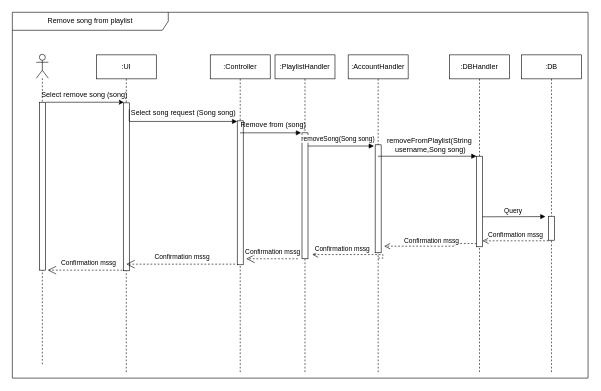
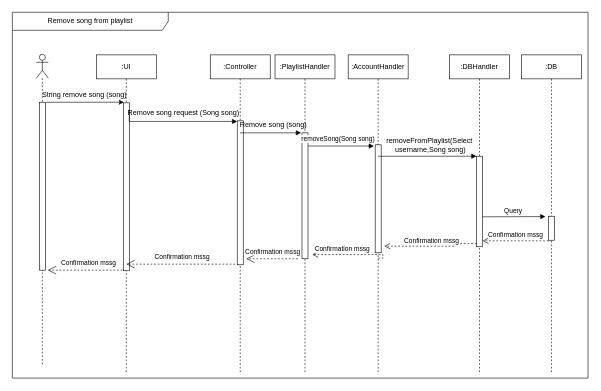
  <mxCell id="0" />
  <mxCell id="1" parent="0" />
  <mxCell id="2" value=":DBHandler" style="shape=umlLifeline;perimeter=lifelinePerimeter;whiteSpace=wrap;html=1;container=0;dropTarget=0;collapsible=0;recursiveResize=0;outlineConnect=0;portConstraint=eastwest;newEdgeStyle={&quot;edgeStyle&quot;:&quot;elbowEdgeStyle&quot;,&quot;elbow&quot;:&quot;vertical&quot;,&quot;curved&quot;:0,&quot;rounded&quot;:0};" parent="1" vertex="1"><mxGeometry x="749" y="91" width="100" height="529" as="geometry" /></mxCell>
  <mxCell id="3" value="Remove song from playlist" style="shape=umlFrame;whiteSpace=wrap;html=1;pointerEvents=0;width=260;height=30;" vertex="1" parent="1"><mxGeometry x="20" y="20" width="960" height="610" as="geometry" /></mxCell>
  <mxCell id="4" value=":PlaylistHandler" style="shape=umlLifeline;perimeter=lifelinePerimeter;whiteSpace=wrap;html=1;container=0;dropTarget=0;collapsible=0;recursiveResize=0;outlineConnect=0;portConstraint=eastwest;newEdgeStyle={&quot;edgeStyle&quot;:&quot;elbowEdgeStyle&quot;,&quot;elbow&quot;:&quot;vertical&quot;,&quot;curved&quot;:0,&quot;rounded&quot;:0};" vertex="1" parent="1"><mxGeometry x="458" y="91" width="100" height="529" as="geometry" /></mxCell>
  <mxCell id="5" value="" style="html=1;points=[];perimeter=orthogonalPerimeter;outlineConnect=0;targetShapes=umlLifeline;portConstraint=eastwest;newEdgeStyle={&quot;edgeStyle&quot;:&quot;elbowEdgeStyle&quot;,&quot;elbow&quot;:&quot;vertical&quot;,&quot;curved&quot;:0,&quot;rounded&quot;:0};" vertex="1" parent="4"><mxGeometry x="45" y="130" width="10" height="210" as="geometry" /></mxCell>
  <mxCell id="6" value=":AccountHandler" style="shape=umlLifeline;perimeter=lifelinePerimeter;whiteSpace=wrap;html=1;container=0;dropTarget=0;collapsible=0;recursiveResize=0;outlineConnect=0;portConstraint=eastwest;newEdgeStyle={&quot;edgeStyle&quot;:&quot;elbowEdgeStyle&quot;,&quot;elbow&quot;:&quot;vertical&quot;,&quot;curved&quot;:0,&quot;rounded&quot;:0};" vertex="1" parent="1"><mxGeometry x="580" y="91" width="100" height="529" as="geometry" /></mxCell>
  <mxCell id="7" value="" style="html=1;points=[];perimeter=orthogonalPerimeter;outlineConnect=0;targetShapes=umlLifeline;portConstraint=eastwest;newEdgeStyle={&quot;edgeStyle&quot;:&quot;elbowEdgeStyle&quot;,&quot;elbow&quot;:&quot;vertical&quot;,&quot;curved&quot;:0,&quot;rounded&quot;:0};" vertex="1" parent="6"><mxGeometry x="45" y="150" width="10" height="180" as="geometry" /></mxCell>
  <mxCell id="8" value="removeSong(Song song)" style="html=1;verticalAlign=bottom;endArrow=block;edgeStyle=elbowEdgeStyle;elbow=vertical;curved=0;rounded=0;" edge="1" parent="1"><mxGeometry x="-0.091" y="3" relative="1" as="geometry"><mxPoint x="513" y="243" as="sourcePoint" /><Array as="points"><mxPoint x="612" y="243" /><mxPoint x="572" y="233" /></Array><mxPoint x="623" y="243" as="targetPoint" /><mxPoint as="offset" /></mxGeometry></mxCell>
  <mxCell id="9" value="" style="shape=umlLifeline;perimeter=lifelinePerimeter;whiteSpace=wrap;html=1;container=1;dropTarget=0;collapsible=0;recursiveResize=0;outlineConnect=0;portConstraint=eastwest;newEdgeStyle={&quot;curved&quot;:0,&quot;rounded&quot;:0};participant=umlActor;" vertex="1" parent="1"><mxGeometry x="60" y="90" width="20" height="520" as="geometry" /></mxCell>
  <mxCell id="10" value="" style="html=1;points=[[0,0,0,0,5],[0,1,0,0,-5],[1,0,0,0,5],[1,1,0,0,-5]];perimeter=orthogonalPerimeter;outlineConnect=0;targetShapes=umlLifeline;portConstraint=eastwest;newEdgeStyle={&quot;curved&quot;:0,&quot;rounded&quot;:0};" vertex="1" parent="9"><mxGeometry x="5" y="80" width="10" height="280" as="geometry" /></mxCell>
  <mxCell id="11" value=":Controller" style="shape=umlLifeline;perimeter=lifelinePerimeter;whiteSpace=wrap;html=1;container=0;dropTarget=0;collapsible=0;recursiveResize=0;outlineConnect=0;portConstraint=eastwest;newEdgeStyle={&quot;edgeStyle&quot;:&quot;elbowEdgeStyle&quot;,&quot;elbow&quot;:&quot;vertical&quot;,&quot;curved&quot;:0,&quot;rounded&quot;:0};" vertex="1" parent="1"><mxGeometry x="350" y="91" width="100" height="529" as="geometry" /></mxCell>
  <mxCell id="12" value="" style="html=1;points=[];perimeter=orthogonalPerimeter;outlineConnect=0;targetShapes=umlLifeline;portConstraint=eastwest;newEdgeStyle={&quot;edgeStyle&quot;:&quot;elbowEdgeStyle&quot;,&quot;elbow&quot;:&quot;vertical&quot;,&quot;curved&quot;:0,&quot;rounded&quot;:0};" vertex="1" parent="11"><mxGeometry x="45" y="110" width="10" height="240" as="geometry" /></mxCell>
  <mxCell id="13" value="" style="html=1;verticalAlign=bottom;endArrow=block;edgeStyle=elbowEdgeStyle;elbow=vertical;curved=0;rounded=0;" edge="1" parent="1"><mxGeometry relative="1" as="geometry"><mxPoint x="399.667" y="221" as="sourcePoint" /><Array as="points"><mxPoint x="411.5" y="221" /><mxPoint x="611.5" y="211" /></Array><mxPoint x="501.5" y="221" as="targetPoint" /></mxGeometry></mxCell>
  <mxCell id="14" value="" style="endArrow=classic;html=1;rounded=0;" edge="1" parent="1"><mxGeometry width="50" height="50" relative="1" as="geometry"><mxPoint x="76" y="169.997" as="sourcePoint" /><mxPoint x="206" y="170" as="targetPoint" /></mxGeometry></mxCell>
- <mxCell id="15" value="Select remove song (song)" style="text;html=1;align=center;verticalAlign=middle;resizable=0;points=[];autosize=1;strokeColor=none;fillColor=none;" vertex="1" parent="1"><mxGeometry x="55" y="142" width="170" height="30" as="geometry" /></mxCell>
+ <mxCell id="15" value="String remove song (song)" style="text;html=1;align=center;verticalAlign=middle;resizable=0;points=[];autosize=1;strokeColor=none;fillColor=none;" vertex="1" parent="1"><mxGeometry x="55" y="142" width="170" height="30" as="geometry" /></mxCell>
  <mxCell id="16" value="" style="endArrow=classic;html=1;rounded=0;" edge="1" parent="1" source="24" target="2"><mxGeometry width="50" height="50" relative="1" as="geometry"><mxPoint x="474.997" y="352" as="sourcePoint" /><mxPoint x="615.33" y="352" as="targetPoint" /></mxGeometry></mxCell>
  <mxCell id="17" value=":DB" style="shape=umlLifeline;perimeter=lifelinePerimeter;whiteSpace=wrap;html=1;container=0;dropTarget=0;collapsible=0;recursiveResize=0;outlineConnect=0;portConstraint=eastwest;newEdgeStyle={&quot;edgeStyle&quot;:&quot;elbowEdgeStyle&quot;,&quot;elbow&quot;:&quot;vertical&quot;,&quot;curved&quot;:0,&quot;rounded&quot;:0};" vertex="1" parent="1"><mxGeometry x="869" y="91" width="100" height="529" as="geometry" /></mxCell>
  <mxCell id="18" value="Confirmation mssg" style="html=1;verticalAlign=bottom;endArrow=open;dashed=1;endSize=8;edgeStyle=elbowEdgeStyle;elbow=horizontal;curved=0;rounded=0;" edge="1" parent="17"><mxGeometry x="-0.006" relative="1" as="geometry"><mxPoint x="-65" y="310.08" as="targetPoint" /><Array as="points" /><mxPoint x="45" y="310.08" as="sourcePoint" /><mxPoint as="offset" /></mxGeometry></mxCell>
  <mxCell id="19" value="" style="html=1;points=[];perimeter=orthogonalPerimeter;outlineConnect=0;targetShapes=umlLifeline;portConstraint=eastwest;newEdgeStyle={&quot;edgeStyle&quot;:&quot;elbowEdgeStyle&quot;,&quot;elbow&quot;:&quot;vertical&quot;,&quot;curved&quot;:0,&quot;rounded&quot;:0};" vertex="1" parent="17"><mxGeometry x="45" y="269.08" width="10" height="40" as="geometry" /></mxCell>
  <mxCell id="20" value="Query" style="html=1;verticalAlign=bottom;endArrow=block;edgeStyle=elbowEdgeStyle;elbow=vertical;curved=0;rounded=0;exitX=0.6;exitY=0.669;exitDx=0;exitDy=0;exitPerimeter=0;" edge="1" parent="17" source="24"><mxGeometry relative="1" as="geometry"><mxPoint x="-60" y="270.08" as="sourcePoint" /><Array as="points"><mxPoint x="5" y="269.66" /><mxPoint x="-35" y="259.66" /></Array><mxPoint x="40" y="270.08" as="targetPoint" /><mxPoint as="offset" /></mxGeometry></mxCell>
  <mxCell id="21" value="Confirmation mssg" style="html=1;verticalAlign=bottom;endArrow=open;dashed=1;endSize=8;edgeStyle=elbowEdgeStyle;elbow=horizontal;curved=0;rounded=0;" edge="1" parent="1" source="24"><mxGeometry x="-0.006" relative="1" as="geometry"><mxPoint x="640" y="410" as="targetPoint" /><Array as="points"><mxPoint x="758" y="405.58" /></Array><mxPoint x="833" y="405.58" as="sourcePoint" /><mxPoint as="offset" /></mxGeometry></mxCell>
  <mxCell id="22" value="Confirmation mssg" style="endArrow=open;endSize=12;dashed=1;html=1;rounded=0;" edge="1" parent="1"><mxGeometry x="-0.027" y="-12" width="160" relative="1" as="geometry"><mxPoint x="496" y="431" as="sourcePoint" /><mxPoint x="410" y="431" as="targetPoint" /><mxPoint as="offset" /></mxGeometry></mxCell>
  <mxCell id="23" value="Confirmation mssg" style="endArrow=open;endSize=12;dashed=1;html=1;rounded=0;" edge="1" parent="1" source="25"><mxGeometry x="-0.027" y="-12" width="160" relative="1" as="geometry"><mxPoint x="160" y="450" as="sourcePoint" /><mxPoint x="79" y="450" as="targetPoint" /><mxPoint as="offset" /></mxGeometry></mxCell>
  <mxCell id="24" value="" style="html=1;points=[];perimeter=orthogonalPerimeter;outlineConnect=0;targetShapes=umlLifeline;portConstraint=eastwest;newEdgeStyle={&quot;edgeStyle&quot;:&quot;elbowEdgeStyle&quot;,&quot;elbow&quot;:&quot;vertical&quot;,&quot;curved&quot;:0,&quot;rounded&quot;:0};" parent="1" vertex="1"><mxGeometry x="794" y="260" width="10" height="151" as="geometry" /></mxCell>
  <mxCell id="25" value=":UI" style="shape=umlLifeline;perimeter=lifelinePerimeter;whiteSpace=wrap;html=1;container=0;dropTarget=0;collapsible=0;recursiveResize=0;outlineConnect=0;portConstraint=eastwest;newEdgeStyle={&quot;edgeStyle&quot;:&quot;elbowEdgeStyle&quot;,&quot;elbow&quot;:&quot;vertical&quot;,&quot;curved&quot;:0,&quot;rounded&quot;:0};" vertex="1" parent="1"><mxGeometry x="160" y="91" width="100" height="529" as="geometry" /></mxCell>
  <mxCell id="26" value="" style="html=1;points=[];perimeter=orthogonalPerimeter;outlineConnect=0;targetShapes=umlLifeline;portConstraint=eastwest;newEdgeStyle={&quot;edgeStyle&quot;:&quot;elbowEdgeStyle&quot;,&quot;elbow&quot;:&quot;vertical&quot;,&quot;curved&quot;:0,&quot;rounded&quot;:0};" vertex="1" parent="25"><mxGeometry x="45" y="80" width="10" height="280" as="geometry" /></mxCell>
- <mxCell id="27" value="Remove from (song)" style="text;html=1;align=center;verticalAlign=middle;resizable=0;points=[];autosize=1;strokeColor=none;fillColor=none;" vertex="1" parent="1"><mxGeometry x="390" y="192" width="130" height="30" as="geometry" /></mxCell>
+ <mxCell id="27" value="Remove song (song)" style="text;html=1;align=center;verticalAlign=middle;resizable=0;points=[];autosize=1;strokeColor=none;fillColor=none;" vertex="1" parent="1"><mxGeometry x="390" y="192" width="130" height="30" as="geometry" /></mxCell>
  <mxCell id="28" value="" style="html=1;verticalAlign=bottom;endArrow=block;edgeStyle=elbowEdgeStyle;elbow=vertical;curved=0;rounded=0;" edge="1" parent="1"><mxGeometry relative="1" as="geometry"><mxPoint x="215" y="182" as="sourcePoint" /><Array as="points"><mxPoint x="390" y="202" /><mxPoint x="490" y="172" /></Array><mxPoint x="395" y="202" as="targetPoint" /></mxGeometry></mxCell>
- <mxCell id="29" value="Select song request (Song song)" style="text;html=1;align=center;verticalAlign=middle;resizable=0;points=[];autosize=1;strokeColor=none;fillColor=none;" vertex="1" parent="1"><mxGeometry x="200" y="172" width="210" height="30" as="geometry" /></mxCell>
+ <mxCell id="29" value="Remove song request (Song song)" style="text;html=1;align=center;verticalAlign=middle;resizable=0;points=[];autosize=1;strokeColor=none;fillColor=none;" vertex="1" parent="1"><mxGeometry x="200" y="172" width="210" height="30" as="geometry" /></mxCell>
  <mxCell id="30" value="Confirmation mssg" style="endArrow=open;endSize=12;dashed=1;html=1;rounded=0;" edge="1" parent="1"><mxGeometry x="-0.026" y="-12" width="160" relative="1" as="geometry"><mxPoint x="391.33" y="440" as="sourcePoint" /><mxPoint x="209.997" y="440" as="targetPoint" /><mxPoint as="offset" /></mxGeometry></mxCell>
  <mxCell id="31" value="" style="html=1;verticalAlign=bottom;endArrow=block;edgeStyle=elbowEdgeStyle;elbow=vertical;curved=0;rounded=0;" edge="1" parent="1" source="6"><mxGeometry x="0.111" y="5" relative="1" as="geometry"><mxPoint x="680" y="260" as="sourcePoint" /><Array as="points"><mxPoint x="783" y="260" /><mxPoint x="743" y="250" /></Array><mxPoint x="794" y="260" as="targetPoint" /><mxPoint as="offset" /></mxGeometry></mxCell>
- <mxCell id="32" value="removeFromPlaylist(String&amp;nbsp;&lt;div&gt;username,&lt;span style=&quot;background-color: initial;&quot;&gt;Song song)&lt;/span&gt;&lt;/div&gt;" style="text;html=1;align=center;verticalAlign=middle;resizable=0;points=[];autosize=1;strokeColor=none;fillColor=none;" vertex="1" parent="1"><mxGeometry x="632" y="221" width="170" height="40" as="geometry" /></mxCell>
+ <mxCell id="32" value="removeFromPlaylist(Select&amp;nbsp;&lt;div&gt;username,&lt;span style=&quot;background-color: initial;&quot;&gt;Song song)&lt;/span&gt;&lt;/div&gt;" style="text;html=1;align=center;verticalAlign=middle;resizable=0;points=[];autosize=1;strokeColor=none;fillColor=none;" vertex="1" parent="1"><mxGeometry x="632" y="221" width="170" height="40" as="geometry" /></mxCell>
  <mxCell id="33" value="Confirmation mssg" style="html=1;verticalAlign=bottom;endArrow=open;dashed=1;endSize=8;edgeStyle=elbowEdgeStyle;elbow=horizontal;curved=0;rounded=0;" edge="1" parent="1"><mxGeometry x="0.237" relative="1" as="geometry"><mxPoint x="520" y="424" as="targetPoint" /><Array as="points"><mxPoint x="638" y="419.58" /></Array><mxPoint x="630" y="430" as="sourcePoint" /><mxPoint as="offset" /></mxGeometry></mxCell>
